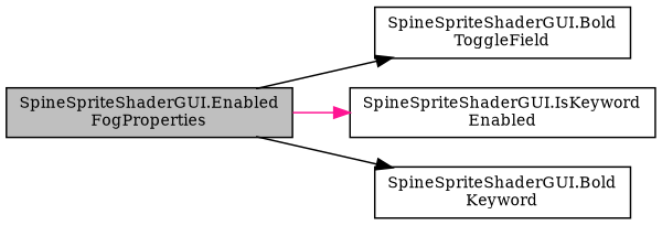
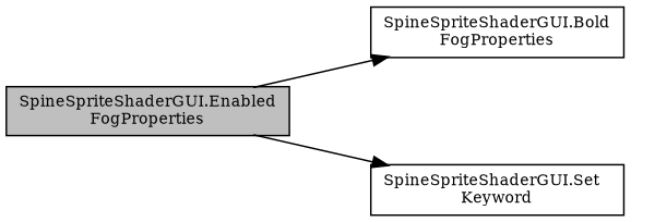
  digraph {
    fontname="DejaVu Serif"
    rankdir=LR
    node [color=black fillcolor=white fontname="DejaVu Serif" fontsize=10 shape=record style=filled]
    edge [color=black fontname="DejaVu Serif" fontsize=10 labelfontname=Helvetica labelfontsize=10 style=solid]
    n1 [fillcolor=grey75 fontcolor=black height=0.2 label="SpineSpriteShaderGUI.Enabled\lFogProperties" width=0.4]
-   n2 [height=0.2 label="SpineSpriteShaderGUI.Bold\lToggleField" width=0.4]
-   n3 [height=0.2 label="SpineSpriteShaderGUI.IsKeyword\lEnabled" width=0.4]
-   n4 [height=0.2 label="SpineSpriteShaderGUI.Bold\lKeyword" width=0.4]
+   n2 [height=0.2 label="SpineSpriteShaderGUI.Bold\lFogProperties" width=0.4]
+   n4 [height=0.2 label="SpineSpriteShaderGUI.Set\lKeyword" width=0.4]
    n1 -> n2
-   n1 -> n3 [color=deeppink]
    n1 -> n4
  }
